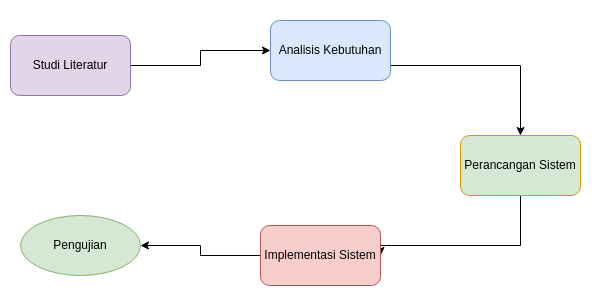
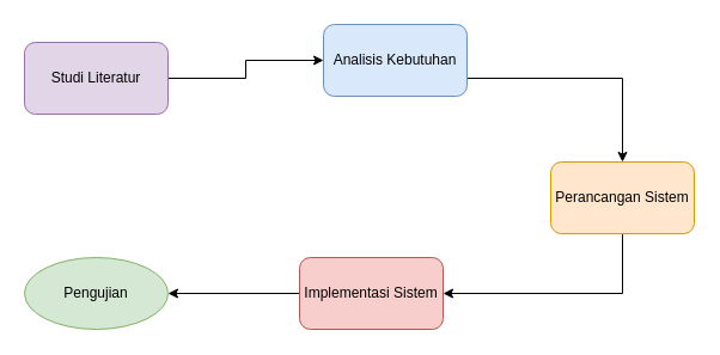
  <mxCell id="0" />
  <mxCell id="1" parent="0" />
  <mxCell id="2" style="edgeStyle=orthogonalEdgeStyle;rounded=0;orthogonalLoop=1;jettySize=auto;html=1;entryX=0;entryY=0.5;entryDx=0;entryDy=0;" parent="1" source="3" target="5" edge="1"><mxGeometry relative="1" as="geometry" /></mxCell>
- <mxCell id="3" value="Studi Literatur" style="rounded=1;whiteSpace=wrap;html=1;fillColor=#e1d5e7;strokeColor=#9673a6;" parent="1" vertex="1"><mxGeometry x="10" y="35" width="120" height="60" as="geometry" /></mxCell>
+ <mxCell id="3" value="Studi Literatur" style="rounded=1;whiteSpace=wrap;html=1;fillColor=#e1d5e7;strokeColor=#9673a6;" parent="1" vertex="1"><mxGeometry x="20" y="35" width="120" height="60" as="geometry" /></mxCell>
  <mxCell id="4" style="edgeStyle=orthogonalEdgeStyle;rounded=0;orthogonalLoop=1;jettySize=auto;html=1;entryX=0.5;entryY=0;entryDx=0;entryDy=0;" parent="1" source="5" target="7" edge="1"><mxGeometry relative="1" as="geometry"><Array as="points"><mxPoint x="520" y="65" /></Array></mxGeometry></mxCell>
  <mxCell id="5" value="Analisis Kebutuhan" style="rounded=1;whiteSpace=wrap;html=1;fillColor=#dae8fc;strokeColor=#6c8ebf;" parent="1" vertex="1"><mxGeometry x="270" y="20" width="120" height="60" as="geometry" /></mxCell>
  <mxCell id="6" style="edgeStyle=orthogonalEdgeStyle;rounded=0;orthogonalLoop=1;jettySize=auto;html=1;entryX=1;entryY=0.5;entryDx=0;entryDy=0;" parent="1" source="7" target="9" edge="1"><mxGeometry relative="1" as="geometry"><Array as="points"><mxPoint x="520" y="245" /></Array></mxGeometry></mxCell>
- <mxCell id="7" value="Perancangan Sistem" style="rounded=1;whiteSpace=wrap;html=1;fillColor=#d5e8d4;strokeColor=#d79b00;" parent="1" vertex="1"><mxGeometry x="460" y="135" width="120" height="60" as="geometry" /></mxCell>
+ <mxCell id="7" value="Perancangan Sistem" style="rounded=1;whiteSpace=wrap;html=1;fillColor=#ffe6cc;strokeColor=#d79b00;" parent="1" vertex="1"><mxGeometry x="460" y="135" width="120" height="60" as="geometry" /></mxCell>
  <mxCell id="8" style="edgeStyle=orthogonalEdgeStyle;rounded=0;orthogonalLoop=1;jettySize=auto;html=1;entryX=1;entryY=0.5;entryDx=0;entryDy=0;" parent="1" source="9" target="10" edge="1"><mxGeometry relative="1" as="geometry" /></mxCell>
- <mxCell id="9" value="Implementasi Sistem" style="rounded=1;whiteSpace=wrap;html=1;fillColor=#f8cecc;strokeColor=#b85450;" parent="1" vertex="1"><mxGeometry x="260" y="225" width="120" height="60" as="geometry" /></mxCell>
+ <mxCell id="9" value="Implementasi Sistem" style="rounded=1;whiteSpace=wrap;html=1;fillColor=#f8cecc;strokeColor=#b85450;" parent="1" vertex="1"><mxGeometry x="250" y="215" width="120" height="60" as="geometry" /></mxCell>
  <mxCell id="10" value="Pengujian" style="ellipse;whiteSpace=wrap;html=1;fillColor=#d5e8d4;strokeColor=#82b366;" parent="1" vertex="1"><mxGeometry x="20" y="215" width="120" height="60" as="geometry" /></mxCell>
